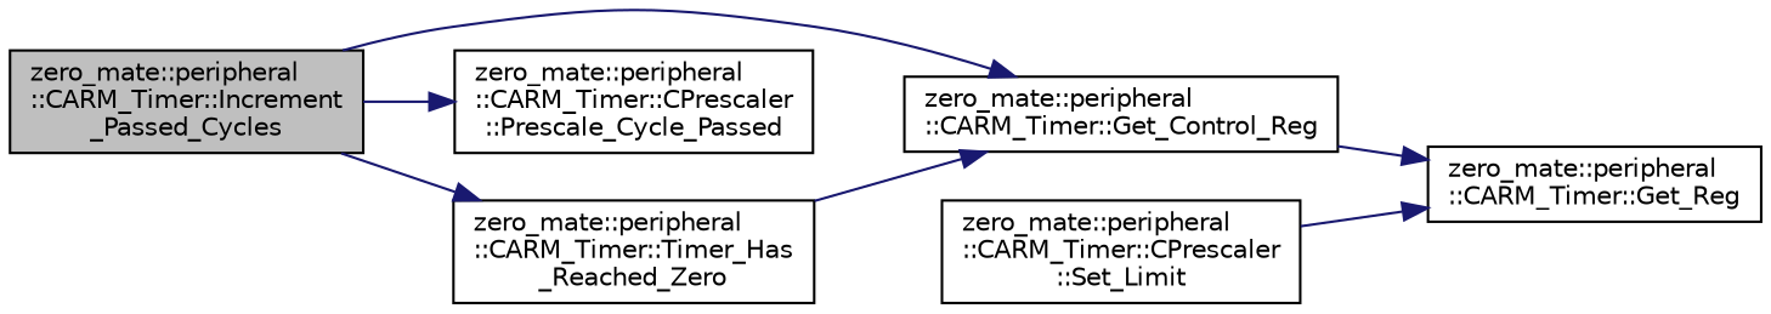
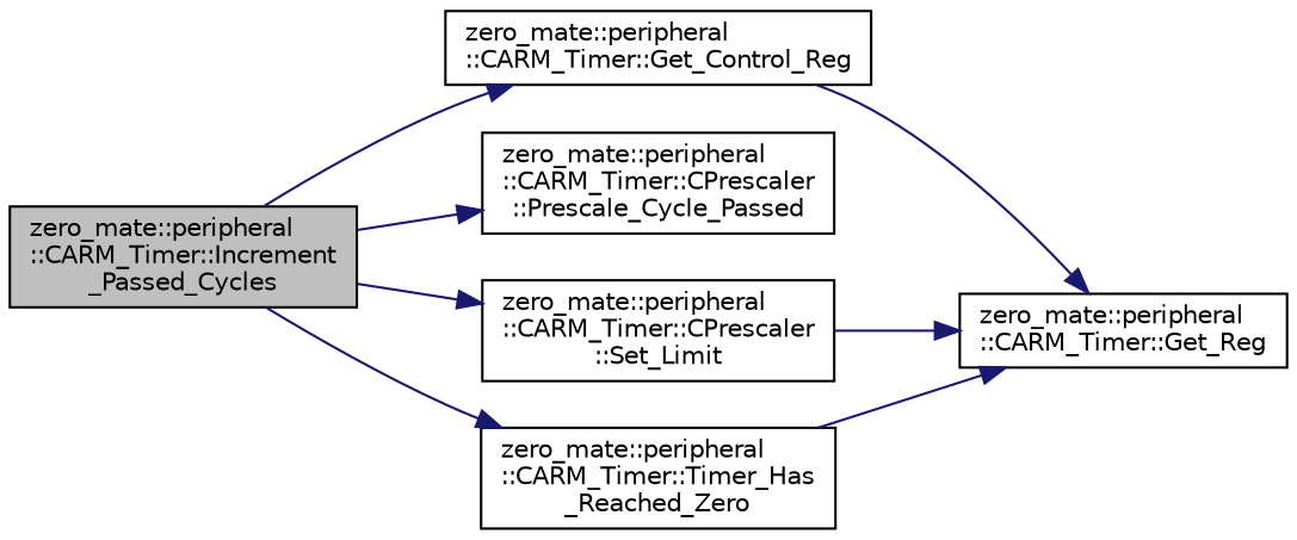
  digraph {
    rankdir=LR
    node [color=black fontname=Helvetica fontsize=10 shape=record]
    edge [color=midnightblue fontname=Helvetica fontsize=10 labelfontname=Helvetica labelfontsize=10 style=solid]
    n1 [fillcolor=grey75 fontcolor=black height=0.2 label="zero_mate::peripheral\l::CARM_Timer::Increment\l_Passed_Cycles" style=filled width=0.4]
    n2 [height=0.2 label="zero_mate::peripheral\l::CARM_Timer::Get_Control_Reg" width=0.4]
    n3 [height=0.2 label="zero_mate::peripheral\l::CARM_Timer::CPrescaler\l::Prescale_Cycle_Passed" width=0.4]
    n4 [height=0.2 label="zero_mate::peripheral\l::CARM_Timer::CPrescaler\l::Set_Limit" width=0.4]
    n5 [height=0.2 label="zero_mate::peripheral\l::CARM_Timer::Timer_Has\l_Reached_Zero" width=0.4]
    n6 [height=0.2 label="zero_mate::peripheral\l::CARM_Timer::Get_Reg" width=0.4]
    n1 -> n2
    n1 -> n3
+   n1 -> n4
    n1 -> n5
    n2 -> n6
    n4 -> n6
-   n5 -> n2
+   n5 -> n6
  }
